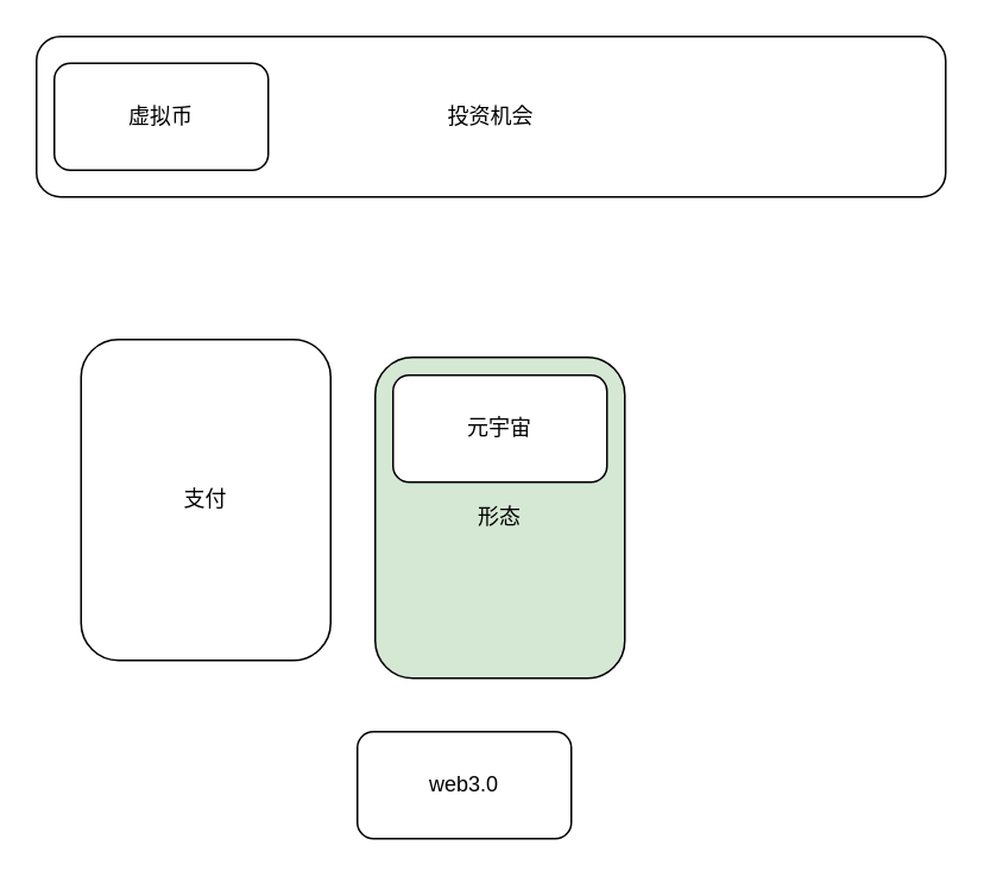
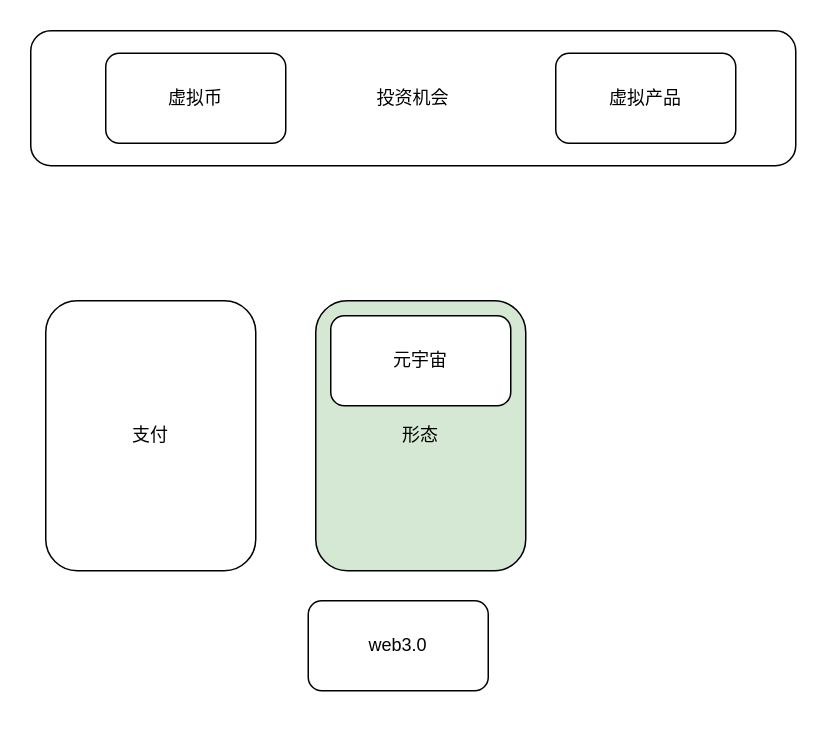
  <mxCell id="0" />
  <mxCell id="1" parent="0" />
- <mxCell id="2" value="支付" style="rounded=1;whiteSpace=wrap;html=1;" vertex="1" parent="1"><mxGeometry x="45" y="190" width="140" height="180" as="geometry" /></mxCell>
- <mxCell id="3" value="web3.0" style="rounded=1;whiteSpace=wrap;html=1;" vertex="1" parent="1"><mxGeometry x="200" y="410" width="120" height="60" as="geometry" /></mxCell>
+ <mxCell id="2" value="支付" style="rounded=1;whiteSpace=wrap;html=1;" vertex="1" parent="1"><mxGeometry x="30" y="200" width="140" height="180" as="geometry" /></mxCell>
+ <mxCell id="3" value="web3.0" style="rounded=1;whiteSpace=wrap;html=1;" vertex="1" parent="1"><mxGeometry x="205" y="400" width="120" height="60" as="geometry" /></mxCell>
  <mxCell id="4" value="元宇宙" style="rounded=1;whiteSpace=wrap;html=1;" vertex="1" parent="1"><mxGeometry x="220" y="210" width="120" height="60" as="geometry" /></mxCell>
  <mxCell id="5" value="形态" style="rounded=1;whiteSpace=wrap;html=1;fillColor=#d5e8d4;" vertex="1" parent="1"><mxGeometry x="210" y="200" width="140" height="180" as="geometry" /></mxCell>
  <mxCell id="6" value="投资机会" style="rounded=1;whiteSpace=wrap;html=1;" vertex="1" parent="1"><mxGeometry x="20" y="20" width="510" height="90" as="geometry" /></mxCell>
- <mxCell id="7" value="虚拟币" style="rounded=1;whiteSpace=wrap;html=1;" vertex="1" parent="1"><mxGeometry x="30" y="35" width="120" height="60" as="geometry" /></mxCell>
+ <mxCell id="7" value="虚拟币" style="rounded=1;whiteSpace=wrap;html=1;" vertex="1" parent="1"><mxGeometry x="70" y="35" width="120" height="60" as="geometry" /></mxCell>
  <mxCell id="8" value="元宇宙" style="rounded=1;whiteSpace=wrap;html=1;" vertex="1" parent="1"><mxGeometry x="220" y="210" width="120" height="60" as="geometry" /></mxCell>
+ <mxCell id="9" value="虚拟产品" style="rounded=1;whiteSpace=wrap;html=1;" vertex="1" parent="1"><mxGeometry x="370" y="35" width="120" height="60" as="geometry" /></mxCell>
